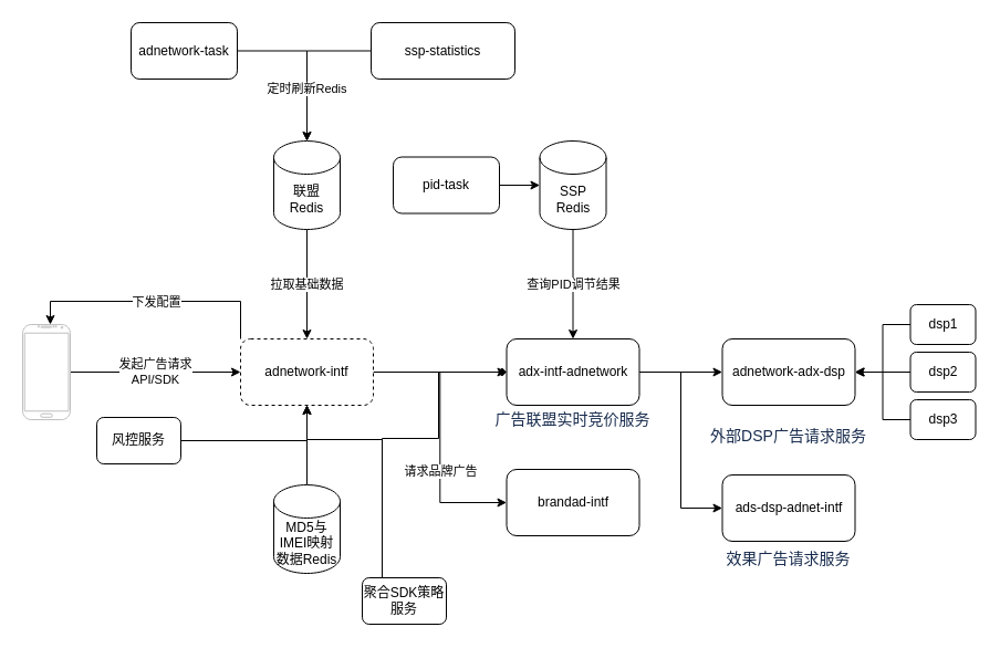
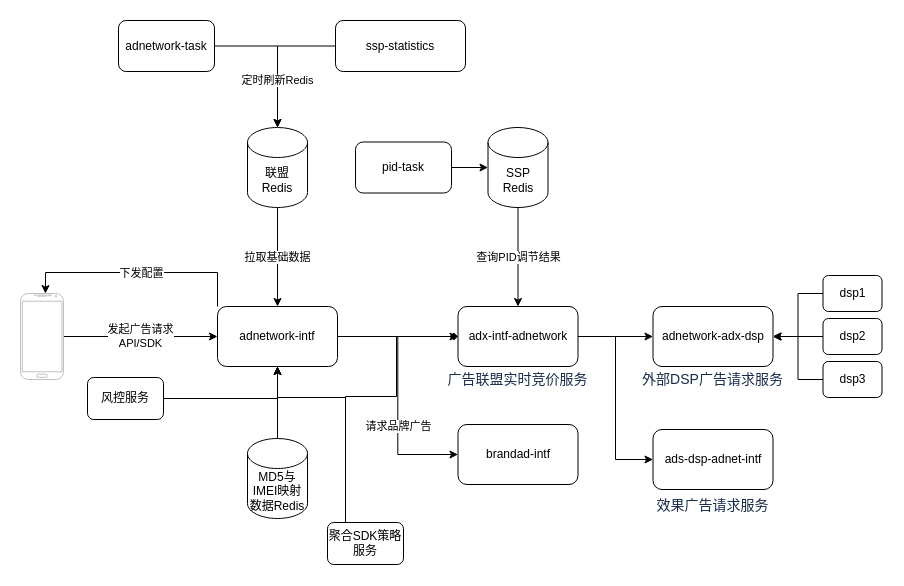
  <mxCell id="0" />
  <mxCell id="1" parent="0" />
  <mxCell id="2" value="发起广告请求&lt;br&gt;API/SDK" style="edgeStyle=orthogonalEdgeStyle;rounded=0;orthogonalLoop=1;jettySize=auto;html=1;entryX=0;entryY=0.5;entryDx=0;entryDy=0;" edge="1" parent="1" source="3" target="9"><mxGeometry relative="1" as="geometry" /></mxCell>
  <mxCell id="3" value="" style="verticalLabelPosition=bottom;verticalAlign=top;html=1;shadow=0;dashed=0;strokeWidth=1;shape=mxgraph.android.phone2;strokeColor=#c0c0c0;" vertex="1" parent="1"><mxGeometry x="20" y="293" width="43" height="86" as="geometry" /></mxCell>
  <mxCell id="4" style="edgeStyle=orthogonalEdgeStyle;rounded=0;orthogonalLoop=1;jettySize=auto;html=1;exitX=0;exitY=0;exitDx=0;exitDy=0;entryX=0.581;entryY=0;entryDx=0;entryDy=0;entryPerimeter=0;" edge="1" parent="1" source="9" target="3"><mxGeometry relative="1" as="geometry"><Array as="points"><mxPoint x="217" y="272" /><mxPoint x="45" y="272" /></Array></mxGeometry></mxCell>
  <mxCell id="5" value="下发配置" style="edgeLabel;html=1;align=center;verticalAlign=middle;resizable=0;points=[];" vertex="1" connectable="0" parent="4"><mxGeometry x="-0.146" y="4" relative="1" as="geometry"><mxPoint x="-14" y="-4" as="offset" /></mxGeometry></mxCell>
  <mxCell id="6" style="edgeStyle=orthogonalEdgeStyle;rounded=0;orthogonalLoop=1;jettySize=auto;html=1;exitX=1;exitY=0.5;exitDx=0;exitDy=0;" edge="1" parent="1" source="9" target="14"><mxGeometry relative="1" as="geometry" /></mxCell>
  <mxCell id="7" style="edgeStyle=orthogonalEdgeStyle;rounded=0;orthogonalLoop=1;jettySize=auto;html=1;exitX=1;exitY=0.5;exitDx=0;exitDy=0;entryX=0;entryY=0.5;entryDx=0;entryDy=0;" edge="1" parent="1" source="9" target="32"><mxGeometry relative="1" as="geometry" /></mxCell>
  <mxCell id="8" value="请求品牌广告" style="edgeLabel;html=1;align=center;verticalAlign=middle;resizable=0;points=[];" vertex="1" connectable="0" parent="7"><mxGeometry x="0.26" relative="1" as="geometry"><mxPoint as="offset" /></mxGeometry></mxCell>
- <mxCell id="9" value="adnetwork-intf" style="rounded=1;whiteSpace=wrap;html=1;dashed=1;" vertex="1" parent="1"><mxGeometry x="217" y="306" width="120" height="60" as="geometry" /></mxCell>
+ <mxCell id="9" value="adnetwork-intf" style="rounded=1;whiteSpace=wrap;html=1;" vertex="1" parent="1"><mxGeometry x="217" y="306" width="120" height="60" as="geometry" /></mxCell>
  <mxCell id="10" value="拉取基础数据" style="edgeStyle=orthogonalEdgeStyle;rounded=0;orthogonalLoop=1;jettySize=auto;html=1;entryX=0.5;entryY=0;entryDx=0;entryDy=0;" edge="1" parent="1" source="11" target="9"><mxGeometry relative="1" as="geometry" /></mxCell>
  <mxCell id="11" value="联盟&lt;br&gt;Redis" style="shape=cylinder3;whiteSpace=wrap;html=1;boundedLbl=1;backgroundOutline=1;size=15;" vertex="1" parent="1"><mxGeometry x="247" y="127" width="60" height="80" as="geometry" /></mxCell>
  <mxCell id="12" style="edgeStyle=orthogonalEdgeStyle;rounded=0;orthogonalLoop=1;jettySize=auto;html=1;entryX=0;entryY=0.5;entryDx=0;entryDy=0;" edge="1" parent="1" source="14" target="20"><mxGeometry relative="1" as="geometry" /></mxCell>
  <mxCell id="13" style="edgeStyle=orthogonalEdgeStyle;rounded=0;orthogonalLoop=1;jettySize=auto;html=1;exitX=1;exitY=0.5;exitDx=0;exitDy=0;entryX=0;entryY=0.5;entryDx=0;entryDy=0;" edge="1" parent="1" source="14" target="22"><mxGeometry relative="1" as="geometry" /></mxCell>
  <mxCell id="14" value="adx-intf-adnetwork" style="rounded=1;whiteSpace=wrap;html=1;" vertex="1" parent="1"><mxGeometry x="457.5" y="306" width="120" height="60" as="geometry" /></mxCell>
  <mxCell id="15" style="edgeStyle=orthogonalEdgeStyle;rounded=0;orthogonalLoop=1;jettySize=auto;html=1;entryX=0.5;entryY=1;entryDx=0;entryDy=0;" edge="1" parent="1" source="16" target="9"><mxGeometry relative="1" as="geometry" /></mxCell>
  <mxCell id="16" value="MD5与IMEI映射数据Redis" style="shape=cylinder3;whiteSpace=wrap;html=1;boundedLbl=1;backgroundOutline=1;size=15;" vertex="1" parent="1"><mxGeometry x="247" y="438" width="60" height="80" as="geometry" /></mxCell>
  <mxCell id="17" style="edgeStyle=orthogonalEdgeStyle;rounded=0;orthogonalLoop=1;jettySize=auto;html=1;exitX=1;exitY=0.5;exitDx=0;exitDy=0;entryX=0.5;entryY=1;entryDx=0;entryDy=0;" edge="1" parent="1" source="18" target="9"><mxGeometry relative="1" as="geometry" /></mxCell>
  <mxCell id="18" value="风控服务" style="rounded=1;whiteSpace=wrap;html=1;" vertex="1" parent="1"><mxGeometry x="87" y="377" width="76" height="42" as="geometry" /></mxCell>
  <mxCell id="19" value="&lt;span style=&quot;color: rgb(23 , 43 , 77) ; font-family: , &amp;#34;blinkmacsystemfont&amp;#34; , &amp;#34;segoe ui&amp;#34; , &amp;#34;roboto&amp;#34; , &amp;#34;oxygen&amp;#34; , &amp;#34;ubuntu&amp;#34; , &amp;#34;fira sans&amp;#34; , &amp;#34;droid sans&amp;#34; , &amp;#34;helvetica neue&amp;#34; , sans-serif ; font-size: 14px ; text-align: left ; background-color: rgb(255 , 255 , 255)&quot;&gt;广告联盟实时竞价服务&lt;/span&gt;" style="text;html=1;strokeColor=none;fillColor=none;align=center;verticalAlign=middle;whiteSpace=wrap;rounded=0;" vertex="1" parent="1"><mxGeometry x="446" y="369" width="143" height="20" as="geometry" /></mxCell>
  <mxCell id="20" value="adnetwork-adx-dsp" style="rounded=1;whiteSpace=wrap;html=1;" vertex="1" parent="1"><mxGeometry x="652.5" y="306" width="120" height="60" as="geometry" /></mxCell>
- <mxCell id="21" value="&lt;span style=&quot;color: rgb(23 , 43 , 77) ; font-family: , &amp;#34;blinkmacsystemfont&amp;#34; , &amp;#34;segoe ui&amp;#34; , &amp;#34;roboto&amp;#34; , &amp;#34;oxygen&amp;#34; , &amp;#34;ubuntu&amp;#34; , &amp;#34;fira sans&amp;#34; , &amp;#34;droid sans&amp;#34; , &amp;#34;helvetica neue&amp;#34; , sans-serif ; font-size: 14px ; text-align: left ; background-color: rgb(255 , 255 , 255)&quot;&gt;外部DSP广告请求服务&lt;/span&gt;" style="text;html=1;strokeColor=none;fillColor=none;align=center;verticalAlign=middle;whiteSpace=wrap;rounded=0;" vertex="1" parent="1"><mxGeometry x="638" y="384" width="149" height="20" as="geometry" /></mxCell>
+ <mxCell id="21" value="&lt;span style=&quot;color: rgb(23 , 43 , 77) ; font-family: , &amp;#34;blinkmacsystemfont&amp;#34; , &amp;#34;segoe ui&amp;#34; , &amp;#34;roboto&amp;#34; , &amp;#34;oxygen&amp;#34; , &amp;#34;ubuntu&amp;#34; , &amp;#34;fira sans&amp;#34; , &amp;#34;droid sans&amp;#34; , &amp;#34;helvetica neue&amp;#34; , sans-serif ; font-size: 14px ; text-align: left ; background-color: rgb(255 , 255 , 255)&quot;&gt;外部DSP广告请求服务&lt;/span&gt;" style="text;html=1;strokeColor=none;fillColor=none;align=center;verticalAlign=middle;whiteSpace=wrap;rounded=0;" vertex="1" parent="1"><mxGeometry x="638" y="369" width="149" height="20" as="geometry" /></mxCell>
  <mxCell id="22" value="ads-dsp-adnet-intf" style="rounded=1;whiteSpace=wrap;html=1;" vertex="1" parent="1"><mxGeometry x="652.5" y="429" width="120" height="60" as="geometry" /></mxCell>
  <mxCell id="23" value="&lt;span style=&quot;color: rgb(23 , 43 , 77) ; font-family: , &amp;#34;blinkmacsystemfont&amp;#34; , &amp;#34;segoe ui&amp;#34; , &amp;#34;roboto&amp;#34; , &amp;#34;oxygen&amp;#34; , &amp;#34;ubuntu&amp;#34; , &amp;#34;fira sans&amp;#34; , &amp;#34;droid sans&amp;#34; , &amp;#34;helvetica neue&amp;#34; , sans-serif ; font-size: 14px ; text-align: left ; background-color: rgb(255 , 255 , 255)&quot;&gt;效果广告请求服务&lt;/span&gt;" style="text;html=1;strokeColor=none;fillColor=none;align=center;verticalAlign=middle;whiteSpace=wrap;rounded=0;" vertex="1" parent="1"><mxGeometry x="638" y="495" width="149" height="20" as="geometry" /></mxCell>
  <mxCell id="24" style="edgeStyle=orthogonalEdgeStyle;rounded=0;orthogonalLoop=1;jettySize=auto;html=1;entryX=1;entryY=0.5;entryDx=0;entryDy=0;" edge="1" parent="1" source="25" target="20"><mxGeometry relative="1" as="geometry" /></mxCell>
  <mxCell id="25" value="dsp1" style="rounded=1;whiteSpace=wrap;html=1;" vertex="1" parent="1"><mxGeometry x="822.5" y="275" width="59" height="36" as="geometry" /></mxCell>
  <mxCell id="26" style="edgeStyle=orthogonalEdgeStyle;rounded=0;orthogonalLoop=1;jettySize=auto;html=1;entryX=1;entryY=0.5;entryDx=0;entryDy=0;" edge="1" parent="1" source="27" target="20"><mxGeometry relative="1" as="geometry" /></mxCell>
  <mxCell id="27" value="dsp2" style="rounded=1;whiteSpace=wrap;html=1;" vertex="1" parent="1"><mxGeometry x="822.5" y="318" width="59" height="36" as="geometry" /></mxCell>
  <mxCell id="28" style="edgeStyle=orthogonalEdgeStyle;rounded=0;orthogonalLoop=1;jettySize=auto;html=1;entryX=1;entryY=0.5;entryDx=0;entryDy=0;" edge="1" parent="1" source="29" target="20"><mxGeometry relative="1" as="geometry" /></mxCell>
  <mxCell id="29" value="dsp3" style="rounded=1;whiteSpace=wrap;html=1;" vertex="1" parent="1"><mxGeometry x="822.5" y="361" width="59" height="36" as="geometry" /></mxCell>
  <mxCell id="30" value="查询PID调节结果" style="edgeStyle=orthogonalEdgeStyle;rounded=0;orthogonalLoop=1;jettySize=auto;html=1;entryX=0.5;entryY=0;entryDx=0;entryDy=0;" edge="1" parent="1" source="31" target="14"><mxGeometry relative="1" as="geometry" /></mxCell>
  <mxCell id="31" value="SSP&lt;br&gt;Redis" style="shape=cylinder3;whiteSpace=wrap;html=1;boundedLbl=1;backgroundOutline=1;size=15;" vertex="1" parent="1"><mxGeometry x="487.5" y="127" width="60" height="80" as="geometry" /></mxCell>
  <mxCell id="32" value="brandad-intf" style="rounded=1;whiteSpace=wrap;html=1;" vertex="1" parent="1"><mxGeometry x="457.5" y="424" width="120" height="60" as="geometry" /></mxCell>
  <mxCell id="33" style="edgeStyle=orthogonalEdgeStyle;rounded=0;orthogonalLoop=1;jettySize=auto;html=1;" edge="1" parent="1" source="34" target="11"><mxGeometry relative="1" as="geometry" /></mxCell>
  <mxCell id="34" value="adnetwork-task" style="rounded=1;whiteSpace=wrap;html=1;" vertex="1" parent="1"><mxGeometry x="118" y="20" width="96" height="51" as="geometry" /></mxCell>
  <mxCell id="35" value="定时刷新Redis" style="edgeStyle=orthogonalEdgeStyle;rounded=0;orthogonalLoop=1;jettySize=auto;html=1;entryX=0.5;entryY=0;entryDx=0;entryDy=0;entryPerimeter=0;" edge="1" parent="1" source="36" target="11"><mxGeometry x="0.326" relative="1" as="geometry"><mxPoint as="offset" /></mxGeometry></mxCell>
  <mxCell id="36" value="ssp-statistics" style="rounded=1;whiteSpace=wrap;html=1;" vertex="1" parent="1"><mxGeometry x="335" y="20" width="130" height="51" as="geometry" /></mxCell>
  <mxCell id="37" style="edgeStyle=orthogonalEdgeStyle;rounded=0;orthogonalLoop=1;jettySize=auto;html=1;entryX=0;entryY=0.5;entryDx=0;entryDy=0;entryPerimeter=0;" edge="1" parent="1" source="38" target="31"><mxGeometry relative="1" as="geometry" /></mxCell>
  <mxCell id="38" value="pid-task" style="rounded=1;whiteSpace=wrap;html=1;" vertex="1" parent="1"><mxGeometry x="355" y="141.5" width="96" height="51" as="geometry" /></mxCell>
  <mxCell id="39" style="edgeStyle=orthogonalEdgeStyle;rounded=0;orthogonalLoop=1;jettySize=auto;html=1;entryX=0.5;entryY=1;entryDx=0;entryDy=0;" edge="1" parent="1" source="41" target="9"><mxGeometry relative="1" as="geometry"><Array as="points"><mxPoint x="345" y="397" /><mxPoint x="277" y="397" /></Array></mxGeometry></mxCell>
  <mxCell id="40" style="edgeStyle=orthogonalEdgeStyle;rounded=0;orthogonalLoop=1;jettySize=auto;html=1;entryX=0;entryY=0.5;entryDx=0;entryDy=0;endArrow=diamond;" edge="1" parent="1" source="41" target="14"><mxGeometry relative="1" as="geometry"><Array as="points"><mxPoint x="345" y="396" /><mxPoint x="396" y="396" /><mxPoint x="396" y="336" /></Array></mxGeometry></mxCell>
  <mxCell id="41" value="聚合SDK策略服务" style="rounded=1;whiteSpace=wrap;html=1;" vertex="1" parent="1"><mxGeometry x="327" y="522" width="76" height="42" as="geometry" /></mxCell>
